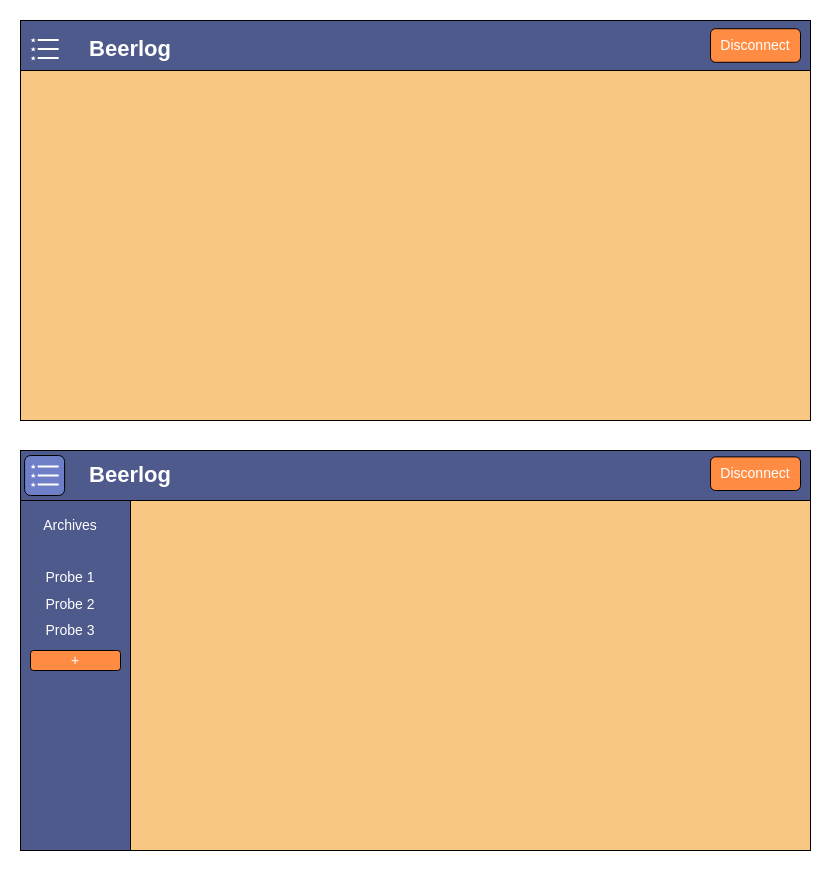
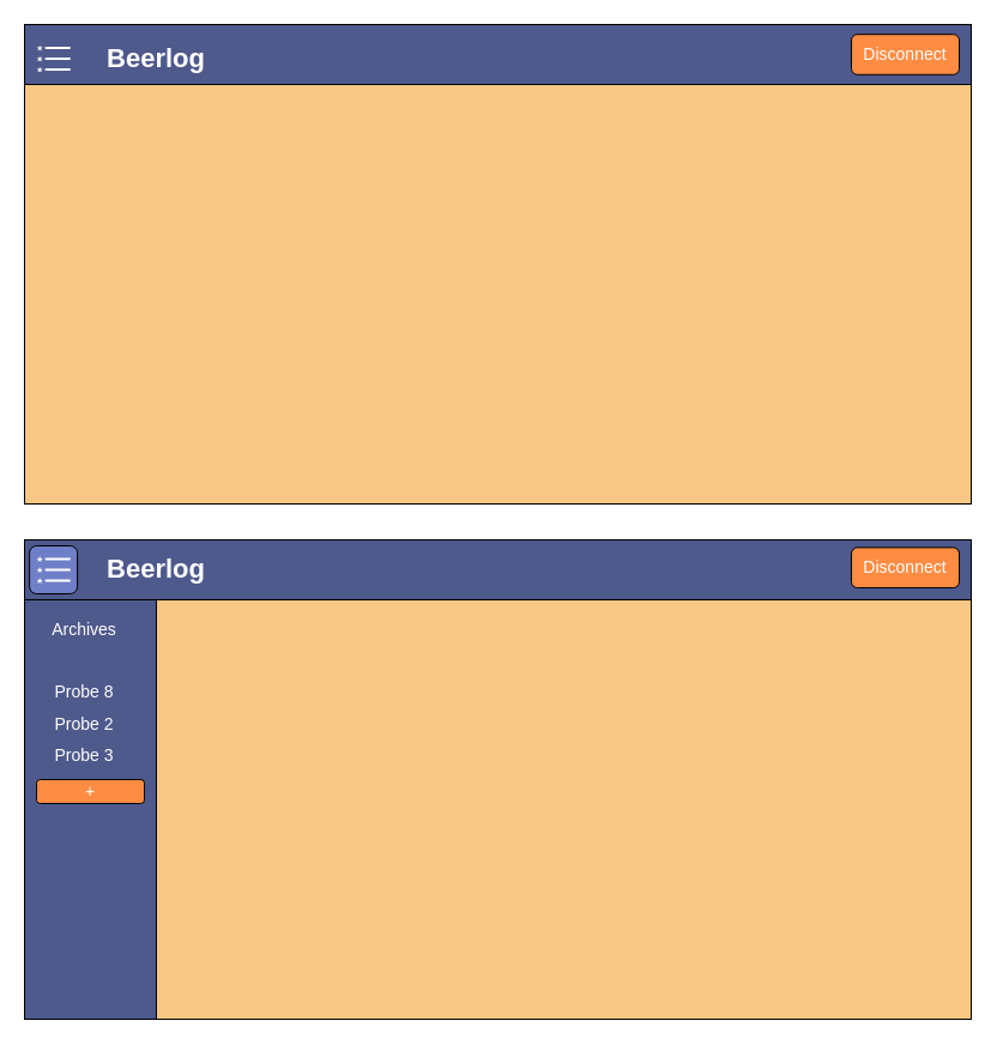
  <mxCell id="0" />
  <mxCell id="1" parent="0" />
  <mxCell id="2" value="" style="rounded=0;whiteSpace=wrap;html=1;fillColor=#F9C784;" parent="1" vertex="1"><mxGeometry x="20" y="20" width="790" height="400" as="geometry" /></mxCell>
  <mxCell id="3" value="" style="rounded=0;whiteSpace=wrap;html=1;fillColor=#4E598C;" parent="1" vertex="1"><mxGeometry x="20" y="20" width="790" height="50" as="geometry" /></mxCell>
  <mxCell id="4" value="Beerlog" style="text;html=1;strokeColor=none;fillColor=none;align=center;verticalAlign=middle;whiteSpace=wrap;rounded=0;fontColor=#FFFFFF;fontSize=22;fontStyle=1" parent="1" vertex="1"><mxGeometry x="100" y="33.6" width="60" height="30" as="geometry" /></mxCell>
  <mxCell id="5" value="" style="rounded=0;whiteSpace=wrap;html=1;fillColor=#F9C784;" parent="1" vertex="1"><mxGeometry x="20" y="450" width="790" height="400" as="geometry" /></mxCell>
  <mxCell id="6" value="" style="rounded=0;whiteSpace=wrap;html=1;strokeColor=#000000;fontSize=22;fontColor=#FFFFFF;fillColor=#4e598c;gradientColor=none;" parent="1" vertex="1"><mxGeometry x="20" y="450" width="110" height="400" as="geometry" /></mxCell>
  <mxCell id="7" value="" style="rounded=0;whiteSpace=wrap;html=1;fillColor=#4E598C;" parent="1" vertex="1"><mxGeometry x="20" y="450" width="790" height="50" as="geometry" /></mxCell>
  <mxCell id="8" value="Beerlog" style="text;html=1;strokeColor=none;fillColor=none;align=center;verticalAlign=middle;whiteSpace=wrap;rounded=0;fontColor=#FFFFFF;fontSize=22;fontStyle=1" parent="1" vertex="1"><mxGeometry x="100" y="460" width="60" height="30" as="geometry" /></mxCell>
- <mxCell id="9" value="&lt;span style=&quot;font-size: 14px;&quot;&gt;Archives&lt;br&gt;&lt;br&gt;Probe 1&lt;br&gt;Probe 2&lt;br&gt;Probe 3&lt;br&gt;&lt;/span&gt;" style="text;html=1;strokeColor=none;fillColor=none;align=center;verticalAlign=middle;whiteSpace=wrap;rounded=0;fontSize=22;fontColor=#FFFFFF;" parent="1" vertex="1"><mxGeometry x="40" y="560" width="60" height="30" as="geometry" /></mxCell>
+ <mxCell id="9" value="&lt;span style=&quot;font-size: 14px;&quot;&gt;Archives&lt;br&gt;&lt;br&gt;Probe 8&lt;br&gt;Probe 2&lt;br&gt;Probe 3&lt;br&gt;&lt;/span&gt;" style="text;html=1;strokeColor=none;fillColor=none;align=center;verticalAlign=middle;whiteSpace=wrap;rounded=0;fontSize=22;fontColor=#FFFFFF;" parent="1" vertex="1"><mxGeometry x="40" y="560" width="60" height="30" as="geometry" /></mxCell>
  <mxCell id="10" value="+" style="rounded=1;whiteSpace=wrap;html=1;strokeColor=#000000;fontSize=14;fontColor=#FFFFFF;fillColor=#FF8C42;gradientColor=none;" parent="1" vertex="1"><mxGeometry x="30" y="650" width="90" height="20" as="geometry" /></mxCell>
  <mxCell id="11" value="" style="rounded=1;whiteSpace=wrap;html=1;strokeColor=#000000;fillColor=#6F7FC7;" vertex="1" parent="1"><mxGeometry x="24.1" y="455" width="40" height="40" as="geometry" /></mxCell>
  <mxCell id="12" value="" style="html=1;verticalLabelPosition=bottom;align=center;labelBackgroundColor=#ffffff;verticalAlign=top;strokeWidth=2;strokeColor=#FFFFFF;shadow=0;dashed=0;shape=mxgraph.ios7.icons.most_viewed;pointerEvents=1" vertex="1" parent="1"><mxGeometry x="30" y="37.2" width="28.2" height="22.8" as="geometry" /></mxCell>
  <mxCell id="13" value="" style="html=1;verticalLabelPosition=bottom;align=center;labelBackgroundColor=#ffffff;verticalAlign=top;strokeWidth=2;strokeColor=#FFFFFF;shadow=0;dashed=0;shape=mxgraph.ios7.icons.most_viewed;pointerEvents=1" vertex="1" parent="1"><mxGeometry x="30" y="463.6" width="28.2" height="22.8" as="geometry" /></mxCell>
  <mxCell id="14" value="Disconnect" style="rounded=1;whiteSpace=wrap;html=1;strokeColor=#000000;fontSize=14;fontColor=#FFFFFF;fillColor=#FF8C42;gradientColor=none;" vertex="1" parent="1"><mxGeometry x="710" y="28.2" width="90" height="33.6" as="geometry" /></mxCell>
  <mxCell id="15" value="Disconnect" style="rounded=1;whiteSpace=wrap;html=1;strokeColor=#000000;fontSize=14;fontColor=#FFFFFF;fillColor=#FF8C42;gradientColor=none;" vertex="1" parent="1"><mxGeometry x="710" y="456.4" width="90" height="33.6" as="geometry" /></mxCell>
